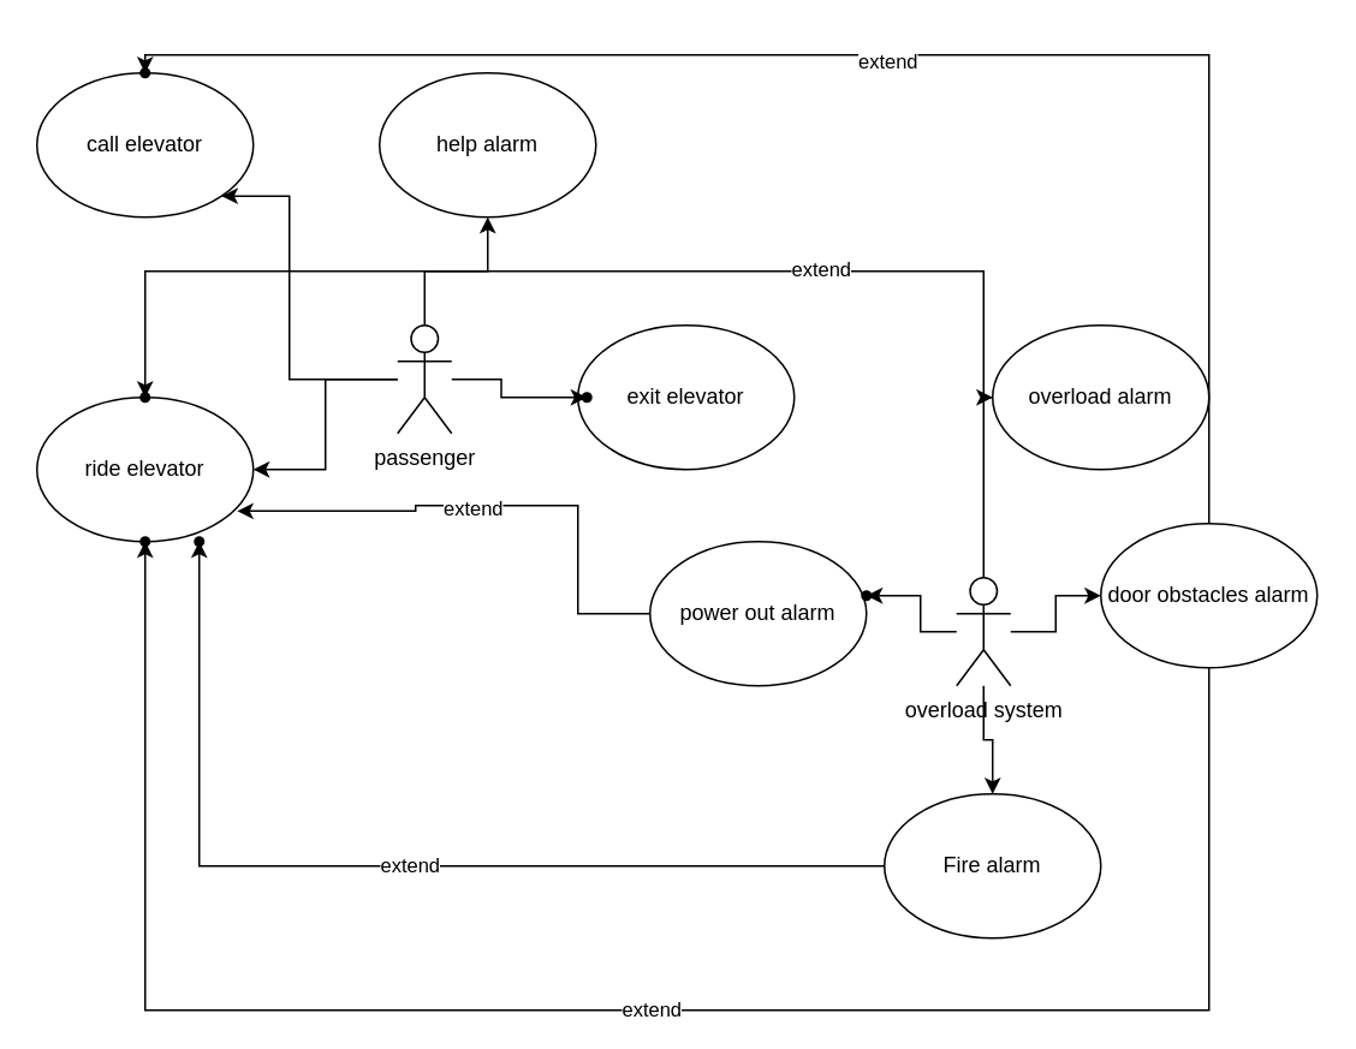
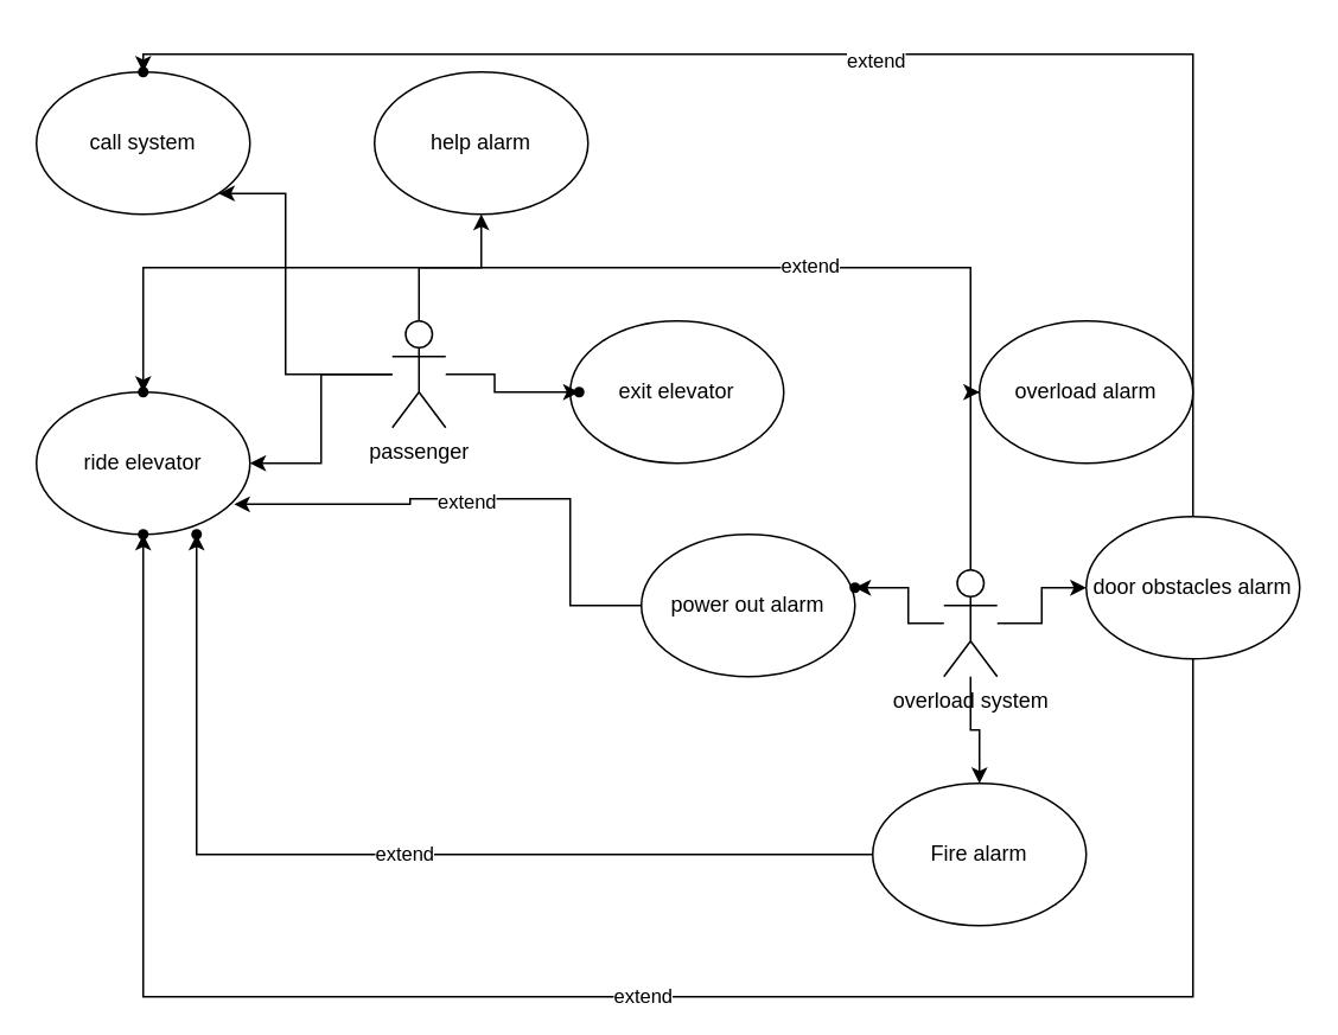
  <mxCell id="0" />
  <mxCell id="1" parent="0" />
- <mxCell id="2" value="call elevator&lt;br&gt;" style="ellipse;whiteSpace=wrap;html=1;" vertex="1" parent="1"><mxGeometry x="20" y="40" width="120" height="80" as="geometry" /></mxCell>
+ <mxCell id="2" value="call system&lt;br&gt;" style="ellipse;whiteSpace=wrap;html=1;" vertex="1" parent="1"><mxGeometry x="20" y="40" width="120" height="80" as="geometry" /></mxCell>
  <mxCell id="3" value="ride elevator&lt;br&gt;" style="ellipse;whiteSpace=wrap;html=1;" vertex="1" parent="1"><mxGeometry x="20" y="220" width="120" height="80" as="geometry" /></mxCell>
  <mxCell id="4" value="exit elevator&lt;br&gt;" style="ellipse;whiteSpace=wrap;html=1;" vertex="1" parent="1"><mxGeometry x="320" y="180" width="120" height="80" as="geometry" /></mxCell>
  <mxCell id="5" value="help alarm" style="ellipse;whiteSpace=wrap;html=1;" vertex="1" parent="1"><mxGeometry x="210" y="40" width="120" height="80" as="geometry" /></mxCell>
  <mxCell id="6" value="" style="edgeStyle=orthogonalEdgeStyle;rounded=0;orthogonalLoop=1;jettySize=auto;html=1;" edge="1" parent="1" source="10" target="33"><mxGeometry relative="1" as="geometry"><mxPoint x="240" y="450" as="targetPoint" /><Array as="points"><mxPoint x="670" y="560" /><mxPoint x="80" y="560" /></Array></mxGeometry></mxCell>
  <mxCell id="7" value="extend&lt;br&gt;" style="edgeLabel;html=1;align=center;verticalAlign=middle;resizable=0;points=[];" vertex="1" connectable="0" parent="6"><mxGeometry x="-0.038" y="-1" relative="1" as="geometry"><mxPoint as="offset" /></mxGeometry></mxCell>
  <mxCell id="8" value="" style="edgeStyle=orthogonalEdgeStyle;rounded=0;orthogonalLoop=1;jettySize=auto;html=1;" edge="1" parent="1" source="10" target="35"><mxGeometry relative="1" as="geometry"><Array as="points"><mxPoint x="670" y="30" /><mxPoint x="80" y="30" /></Array></mxGeometry></mxCell>
  <mxCell id="9" value="extend&lt;br&gt;" style="edgeLabel;html=1;align=center;verticalAlign=middle;resizable=0;points=[];" vertex="1" connectable="0" parent="8"><mxGeometry x="0.021" y="3" relative="1" as="geometry"><mxPoint as="offset" /></mxGeometry></mxCell>
  <mxCell id="10" value="door obstacles alarm" style="ellipse;whiteSpace=wrap;html=1;" vertex="1" parent="1"><mxGeometry x="610" y="290" width="120" height="80" as="geometry" /></mxCell>
  <mxCell id="11" value="" style="edgeStyle=orthogonalEdgeStyle;rounded=0;orthogonalLoop=1;jettySize=auto;html=1;" edge="1" parent="1" source="13" target="34"><mxGeometry relative="1" as="geometry" /></mxCell>
  <mxCell id="12" value="extend" style="edgeLabel;html=1;align=center;verticalAlign=middle;resizable=0;points=[];" vertex="1" connectable="0" parent="11"><mxGeometry x="-0.057" y="-1" relative="1" as="geometry"><mxPoint as="offset" /></mxGeometry></mxCell>
  <mxCell id="13" value="Fire alarm&lt;br&gt;" style="ellipse;whiteSpace=wrap;html=1;" vertex="1" parent="1"><mxGeometry x="490" y="440" width="120" height="80" as="geometry" /></mxCell>
  <mxCell id="14" value="" style="edgeStyle=orthogonalEdgeStyle;rounded=0;orthogonalLoop=1;jettySize=auto;html=1;" edge="1" parent="1" source="16" target="32"><mxGeometry relative="1" as="geometry"><Array as="points"><mxPoint x="545" y="150" /><mxPoint x="80" y="150" /></Array></mxGeometry></mxCell>
  <mxCell id="15" value="extend" style="edgeLabel;html=1;align=center;verticalAlign=middle;resizable=0;points=[];" vertex="1" connectable="0" parent="14"><mxGeometry x="-0.455" y="-2" relative="1" as="geometry"><mxPoint as="offset" /></mxGeometry></mxCell>
  <mxCell id="16" value="overload alarm" style="ellipse;whiteSpace=wrap;html=1;" vertex="1" parent="1"><mxGeometry x="550" y="180" width="120" height="80" as="geometry" /></mxCell>
  <mxCell id="17" value="" style="edgeStyle=orthogonalEdgeStyle;rounded=0;orthogonalLoop=1;jettySize=auto;html=1;entryX=0.925;entryY=0.788;entryDx=0;entryDy=0;entryPerimeter=0;" edge="1" parent="1" source="19" target="3"><mxGeometry relative="1" as="geometry"><Array as="points"><mxPoint x="320" y="340" /><mxPoint x="320" y="280" /><mxPoint x="230" y="280" /><mxPoint x="230" y="283" /></Array></mxGeometry></mxCell>
  <mxCell id="18" value="extend" style="edgeLabel;html=1;align=center;verticalAlign=middle;resizable=0;points=[];" vertex="1" connectable="0" parent="17"><mxGeometry x="0.089" y="1" relative="1" as="geometry"><mxPoint as="offset" /></mxGeometry></mxCell>
  <mxCell id="19" value="power out alarm&lt;br&gt;" style="ellipse;whiteSpace=wrap;html=1;" vertex="1" parent="1"><mxGeometry x="360" y="300" width="120" height="80" as="geometry" /></mxCell>
  <mxCell id="20" value="" style="edgeStyle=orthogonalEdgeStyle;rounded=0;orthogonalLoop=1;jettySize=auto;html=1;entryX=1;entryY=1;entryDx=0;entryDy=0;" edge="1" parent="1" source="24" target="2"><mxGeometry relative="1" as="geometry"><Array as="points"><mxPoint x="160" y="210" /><mxPoint x="160" y="108" /></Array></mxGeometry></mxCell>
  <mxCell id="21" value="" style="edgeStyle=orthogonalEdgeStyle;rounded=0;orthogonalLoop=1;jettySize=auto;html=1;" edge="1" parent="1" source="24" target="5"><mxGeometry relative="1" as="geometry" /></mxCell>
  <mxCell id="22" value="" style="edgeStyle=orthogonalEdgeStyle;rounded=0;orthogonalLoop=1;jettySize=auto;html=1;entryX=1;entryY=0.5;entryDx=0;entryDy=0;" edge="1" parent="1" source="24" target="3"><mxGeometry relative="1" as="geometry" /></mxCell>
  <mxCell id="23" value="" style="edgeStyle=orthogonalEdgeStyle;rounded=0;orthogonalLoop=1;jettySize=auto;html=1;" edge="1" parent="1" source="24" target="30"><mxGeometry relative="1" as="geometry" /></mxCell>
  <mxCell id="24" value="passenger" style="shape=umlActor;verticalLabelPosition=bottom;verticalAlign=top;html=1;outlineConnect=0;" vertex="1" parent="1"><mxGeometry x="220" y="180" width="30" height="60" as="geometry" /></mxCell>
  <mxCell id="25" value="" style="edgeStyle=orthogonalEdgeStyle;rounded=0;orthogonalLoop=1;jettySize=auto;html=1;" edge="1" parent="1" source="29" target="31"><mxGeometry relative="1" as="geometry" /></mxCell>
  <mxCell id="26" value="" style="edgeStyle=orthogonalEdgeStyle;rounded=0;orthogonalLoop=1;jettySize=auto;html=1;" edge="1" parent="1" source="29" target="13"><mxGeometry relative="1" as="geometry" /></mxCell>
  <mxCell id="27" value="" style="edgeStyle=orthogonalEdgeStyle;rounded=0;orthogonalLoop=1;jettySize=auto;html=1;" edge="1" parent="1" source="29" target="10"><mxGeometry relative="1" as="geometry" /></mxCell>
  <mxCell id="28" value="" style="edgeStyle=orthogonalEdgeStyle;rounded=0;orthogonalLoop=1;jettySize=auto;html=1;" edge="1" parent="1" source="29" target="16"><mxGeometry relative="1" as="geometry"><Array as="points"><mxPoint x="545" y="270" /><mxPoint x="545" y="270" /></Array></mxGeometry></mxCell>
  <mxCell id="29" value="overload system&lt;br&gt;" style="shape=umlActor;verticalLabelPosition=bottom;verticalAlign=top;html=1;outlineConnect=0;" vertex="1" parent="1"><mxGeometry x="530" y="320" width="30" height="60" as="geometry" /></mxCell>
  <mxCell id="30" value="" style="shape=waypoint;size=6;pointerEvents=1;points=[];fillColor=#ffffff;resizable=0;rotatable=0;perimeter=centerPerimeter;snapToPoint=1;verticalAlign=top;" vertex="1" parent="1"><mxGeometry x="305" y="200" width="40" height="40" as="geometry" /></mxCell>
  <mxCell id="31" value="" style="shape=waypoint;size=6;pointerEvents=1;points=[];fillColor=#ffffff;resizable=0;rotatable=0;perimeter=centerPerimeter;snapToPoint=1;verticalAlign=top;" vertex="1" parent="1"><mxGeometry x="460" y="310" width="40" height="40" as="geometry" /></mxCell>
  <mxCell id="32" value="" style="shape=waypoint;size=6;pointerEvents=1;points=[];fillColor=#ffffff;resizable=0;rotatable=0;perimeter=centerPerimeter;snapToPoint=1;" vertex="1" parent="1"><mxGeometry x="60" y="200" width="40" height="40" as="geometry" /></mxCell>
  <mxCell id="33" value="" style="shape=waypoint;size=6;pointerEvents=1;points=[];fillColor=#ffffff;resizable=0;rotatable=0;perimeter=centerPerimeter;snapToPoint=1;" vertex="1" parent="1"><mxGeometry x="60" y="280" width="40" height="40" as="geometry" /></mxCell>
  <mxCell id="34" value="" style="shape=waypoint;size=6;pointerEvents=1;points=[];fillColor=#ffffff;resizable=0;rotatable=0;perimeter=centerPerimeter;snapToPoint=1;" vertex="1" parent="1"><mxGeometry x="90" y="280" width="40" height="40" as="geometry" /></mxCell>
  <mxCell id="35" value="" style="shape=waypoint;size=6;pointerEvents=1;points=[];fillColor=#ffffff;resizable=0;rotatable=0;perimeter=centerPerimeter;snapToPoint=1;" vertex="1" parent="1"><mxGeometry x="60" y="20" width="40" height="40" as="geometry" /></mxCell>
